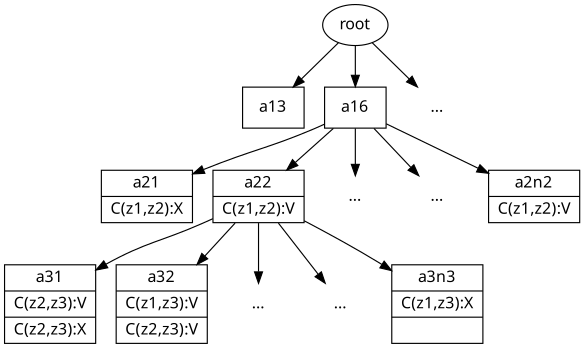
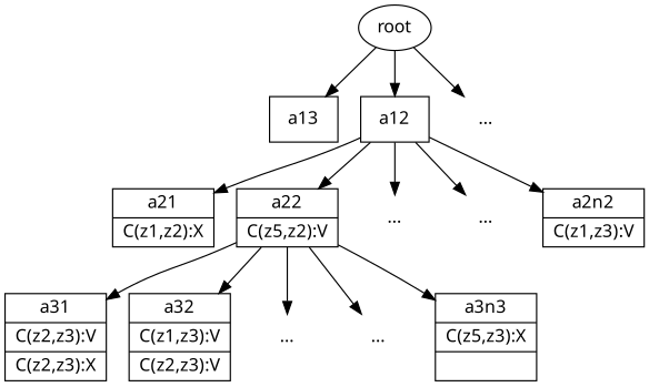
  digraph {
    fontname="Noto Sans"
    node [fontname="Noto Sans" shape=record]
    edge [fontname="Noto Sans"]
    n1 [label=a13]
    root [shape=""]
-   n3 [label=a16]
+   n3 [label=a12]
    n4 [label="..." shape=plaintext]
    n5 [label="{a21|C(z1,z2):X}"]
-   n6 [label="{a22|C(z1,z2):V}"]
+   n6 [label="{a22|C(z5,z2):V}"]
    n7 [label="..." shape=plaintext]
    n8 [label="..." shape=plaintext]
-   n9 [label="{a2n2|C(z1,z2):V}"]
+   n9 [label="{a2n2|C(z1,z3):V}"]
    n10 [label="{a31|C(z2,z3):V|C(z2,z3):X}"]
    n11 [label="{a32|C(z1,z3):V|C(z2,z3):V}"]
    n12 [label="..." shape=plaintext]
    n13 [label="..." shape=plaintext]
-   n14 [label="{a3n3|C(z1,z3):X|}"]
+   n14 [label="{a3n3|C(z5,z3):X|}"]
    root -> n1
    root -> n3
    root -> n4
    n3 -> n5
    n3 -> n6
    n3 -> n7
    n3 -> n8
    n3 -> n9
    n6 -> n10
    n6 -> n11
    n6 -> n12
    n6 -> n13
    n6 -> n14
  }
